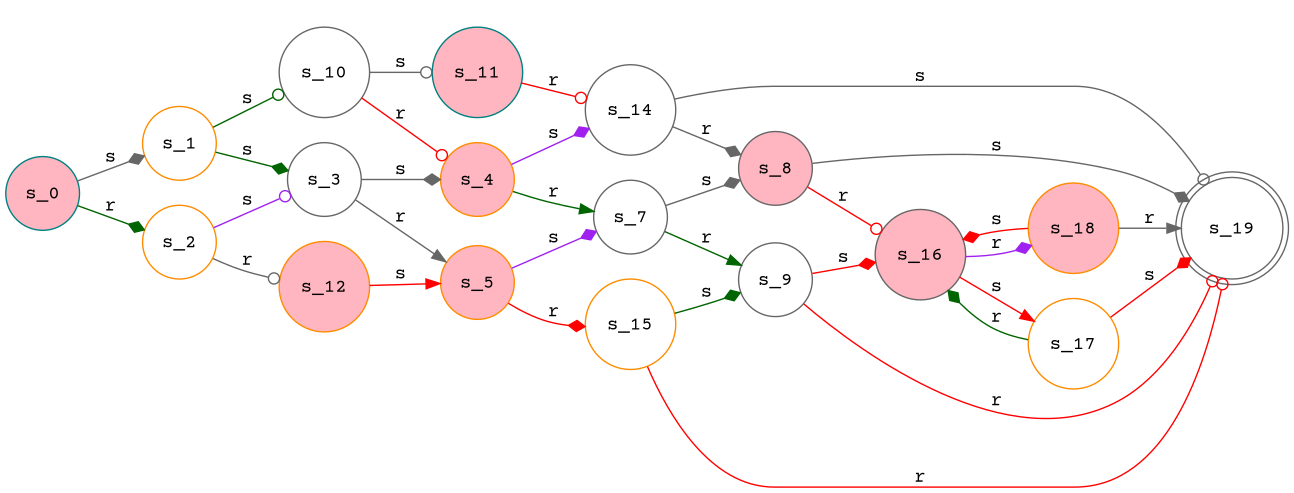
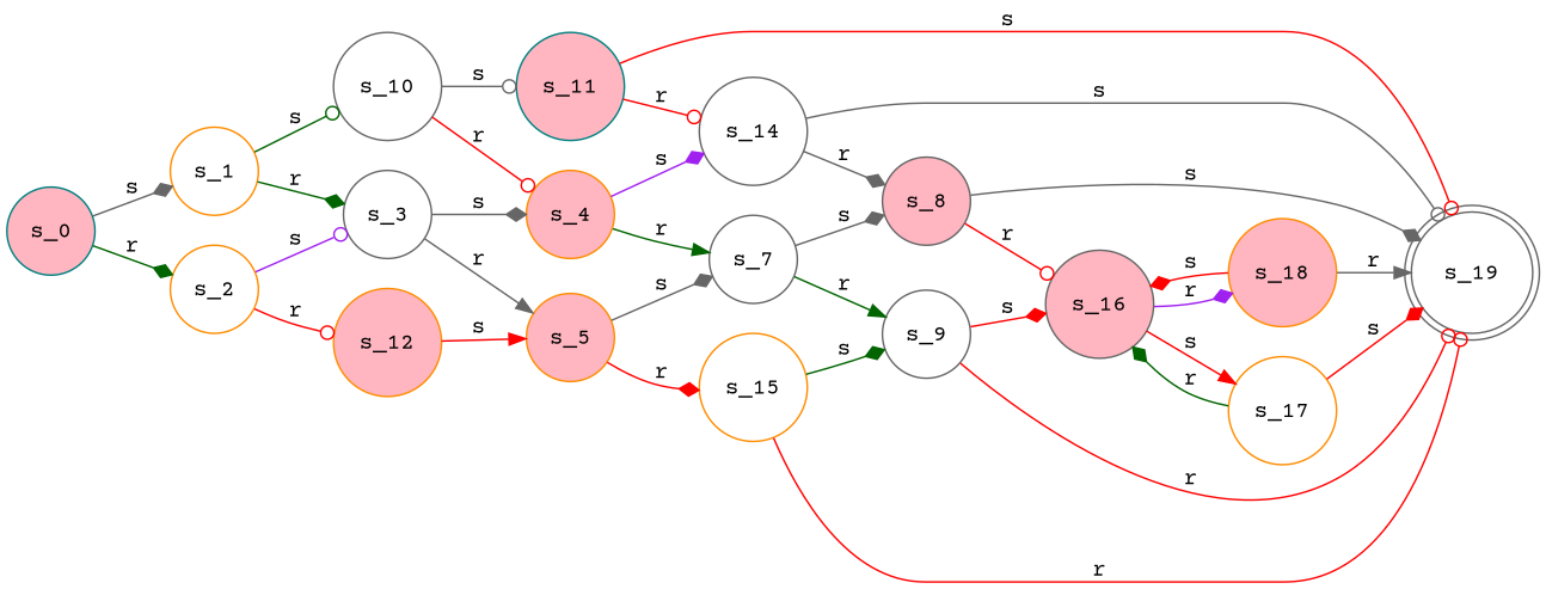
  digraph {
    fontname="Courier Prime"
    rankdir=LR
    node [color=darkorange fillcolor=white fontname="Courier Prime" shape=circle style=filled]
    edge [arrowhead=diamond color=red fontname="Courier Prime"]
    s_0 [color=teal fillcolor=lightpink]
    s_1
    s_2
    s_3 [color=gray40]
    s_10 [color=gray40]
    s_12 [fillcolor=lightpink]
    s_4 [fillcolor=lightpink]
    s_5 [fillcolor=lightpink]
    s_11 [color=teal fillcolor=lightpink]
    s_7 [color=gray40]
    s_14 [color=gray40]
    s_15
    s_8 [color=gray40 fillcolor=lightpink]
    s_9 [color=gray40]
    s_19 [color=gray40 shape=doublecircle]
    s_16 [color=gray40 fillcolor=lightpink]
    s_17
    s_18 [fillcolor=lightpink]
    s_0 -> s_1 [color=gray40 label=s]
    s_0 -> s_2 [color=darkgreen label=r]
-   s_1 -> s_3 [color=darkgreen label=s]
+   s_1 -> s_3 [color=darkgreen label=r]
    s_1 -> s_10 [arrowhead=odot color=darkgreen label=s]
    s_2 -> s_3 [arrowhead=odot color=purple label=s]
-   s_2 -> s_12 [arrowhead=odot color=gray40 label=r]
+   s_2 -> s_12 [arrowhead=odot label=r]
    s_3 -> s_4 [color=gray40 label=s]
    s_3 -> s_5 [arrowhead=normal color=gray40 label=r]
    s_10 -> s_4 [arrowhead=odot label=r]
    s_10 -> s_11 [arrowhead=odot color=gray40 label=s]
    s_12 -> s_5 [arrowhead=normal label=s]
    s_4 -> s_7 [arrowhead=normal color=darkgreen label=r]
    s_4 -> s_14 [color=purple label=s]
-   s_5 -> s_7 [color=purple label=s]
+   s_5 -> s_7 [color=gray40 label=s]
    s_5 -> s_15 [label=r]
    s_11 -> s_14 [arrowhead=odot label=r]
+   s_11 -> s_19 [arrowhead=odot label=s]
    s_7 -> s_8 [color=gray40 label=s]
    s_7 -> s_9 [arrowhead=normal color=darkgreen label=r]
    s_14 -> s_8 [color=gray40 label=r]
    s_14 -> s_19 [arrowhead=odot color=gray40 label=s]
    s_15 -> s_9 [color=darkgreen label=s]
    s_15 -> s_19 [arrowhead=odot label=r]
    s_8 -> s_19 [color=gray40 label=s]
    s_8 -> s_16 [arrowhead=odot label=r]
    s_9 -> s_19 [arrowhead=odot label=r]
    s_9 -> s_16 [label=s]
    s_16 -> s_17 [arrowhead=normal label=s]
    s_16 -> s_18 [color=purple label=r]
    s_17 -> s_19 [label=s]
    s_17 -> s_16 [color=darkgreen label=r]
    s_18 -> s_19 [arrowhead=normal color=gray40 label=r]
    s_18 -> s_16 [label=s]
  }
